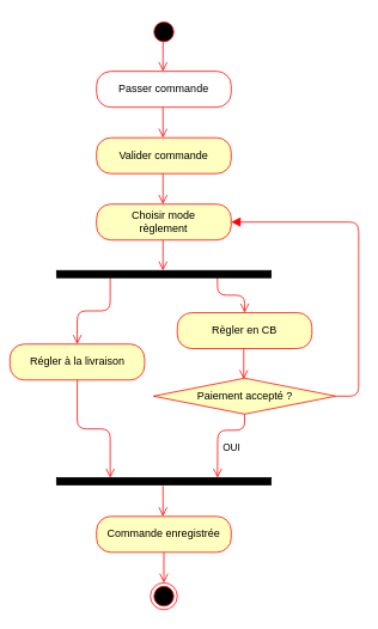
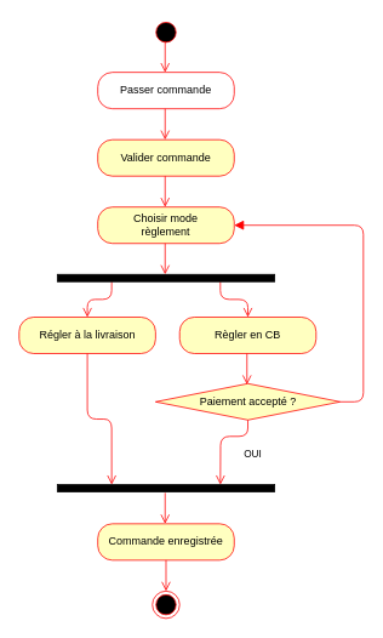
  <mxCell id="0" />
  <mxCell id="1" parent="0" />
  <mxCell id="2" value="Passer commande" style="rounded=1;whiteSpace=wrap;html=1;arcSize=40;fontColor=#000000;fillColor=#ffffff;strokeColor=#ff0000;labelBackgroundColor=none;" parent="1" vertex="1"><mxGeometry x="107" y="79" width="150" height="40" as="geometry" /></mxCell>
  <mxCell id="3" value="&lt;div&gt;Choisir mode&lt;/div&gt;&lt;div&gt;règlement&lt;br&gt;&lt;/div&gt;" style="rounded=1;whiteSpace=wrap;html=1;arcSize=40;fontColor=#000000;fillColor=#ffffc0;strokeColor=#ff0000;labelBackgroundColor=none;" parent="1" vertex="1"><mxGeometry x="107" y="227" width="150" height="40" as="geometry" /></mxCell>
  <mxCell id="4" value="" style="edgeStyle=orthogonalEdgeStyle;html=1;verticalAlign=bottom;endArrow=open;endSize=8;strokeColor=#ff0000;entryX=0.5;entryY=0;entryDx=0;entryDy=0;exitX=0.75;exitY=1;exitDx=0;exitDy=0;labelBackgroundColor=none;" parent="1" source="22" target="5" edge="1"><mxGeometry relative="1" as="geometry"><mxPoint x="182" y="411" as="targetPoint" /><mxPoint x="189" y="351" as="sourcePoint" /></mxGeometry></mxCell>
  <mxCell id="5" value="Règler en CB" style="rounded=1;whiteSpace=wrap;html=1;arcSize=40;fontColor=#000000;fillColor=#ffffc0;strokeColor=#ff0000;labelBackgroundColor=none;" parent="1" vertex="1"><mxGeometry x="197" y="348" width="150" height="40" as="geometry" /></mxCell>
  <mxCell id="6" value="Paiement accepté ?" style="rhombus;whiteSpace=wrap;html=1;fillColor=#ffffc0;strokeColor=#ff0000;labelBackgroundColor=none;" parent="1" vertex="1"><mxGeometry x="170.5" y="421" width="203" height="40" as="geometry" /></mxCell>
  <mxCell id="7" value="Commande enregistrée" style="rounded=1;whiteSpace=wrap;html=1;arcSize=40;fontColor=#000000;fillColor=#ffffc0;strokeColor=#ff0000;labelBackgroundColor=none;" parent="1" vertex="1"><mxGeometry x="107" y="575" width="150" height="40" as="geometry" /></mxCell>
  <mxCell id="8" value="" style="edgeStyle=orthogonalEdgeStyle;html=1;verticalAlign=bottom;endArrow=open;endSize=8;strokeColor=#ff0000;labelBackgroundColor=none;" parent="1" edge="1"><mxGeometry relative="1" as="geometry"><mxPoint x="182" y="649" as="targetPoint" /><mxPoint x="182" y="615" as="sourcePoint" /></mxGeometry></mxCell>
- <mxCell id="9" value="OUI" style="text;html=1;resizable=0;points=[];autosize=1;align=left;verticalAlign=top;spacingTop=-4;labelBackgroundColor=none;fontSize=11;" parent="1" vertex="1"><mxGeometry x="246" y="489.5" width="35" height="14" as="geometry" /></mxCell>
+ <mxCell id="9" value="OUI" style="text;html=1;resizable=0;points=[];autosize=1;align=left;verticalAlign=top;spacingTop=-4;labelBackgroundColor=none;fontSize=11;" parent="1" vertex="1"><mxGeometry x="266" y="489.5" width="35" height="14" as="geometry" /></mxCell>
  <mxCell id="10" value="" style="ellipse;html=1;shape=startState;fillColor=#000000;strokeColor=#ff0000;labelBackgroundColor=none;" parent="1" vertex="1"><mxGeometry x="167" y="20" width="30" height="30" as="geometry" /></mxCell>
  <mxCell id="11" value="" style="edgeStyle=orthogonalEdgeStyle;html=1;verticalAlign=bottom;endArrow=open;endSize=8;strokeColor=#ff0000;labelBackgroundColor=none;" parent="1" edge="1"><mxGeometry relative="1" as="geometry"><mxPoint x="181" y="79" as="targetPoint" /><mxPoint x="181" y="45" as="sourcePoint" /></mxGeometry></mxCell>
  <mxCell id="12" value="" style="ellipse;html=1;shape=endState;fillColor=#000000;strokeColor=#ff0000;labelBackgroundColor=none;" parent="1" vertex="1"><mxGeometry x="167" y="649" width="30" height="30" as="geometry" /></mxCell>
  <mxCell id="13" value="" style="html=1;verticalAlign=bottom;endArrow=block;endSize=8;strokeColor=#ff0000;entryX=1;entryY=0.5;entryDx=0;entryDy=0;labelBackgroundColor=none;exitX=1;exitY=0.5;exitDx=0;exitDy=0;" parent="1" source="6" target="3" edge="1"><mxGeometry relative="1" as="geometry"><mxPoint x="549" y="531" as="targetPoint" /><mxPoint x="610" y="344" as="sourcePoint" /><Array as="points"><mxPoint x="399" y="441" /><mxPoint x="399" y="247" /></Array></mxGeometry></mxCell>
  <mxCell id="14" value="Valider commande" style="rounded=1;whiteSpace=wrap;html=1;arcSize=40;fontColor=#000000;fillColor=#ffffc0;strokeColor=#ff0000;labelBackgroundColor=none;" parent="1" vertex="1"><mxGeometry x="107" y="153" width="150" height="40" as="geometry" /></mxCell>
  <mxCell id="15" value="" style="edgeStyle=orthogonalEdgeStyle;html=1;verticalAlign=bottom;endArrow=open;endSize=8;strokeColor=#ff0000;labelBackgroundColor=none;" parent="1" edge="1"><mxGeometry relative="1" as="geometry"><mxPoint x="181" y="227" as="targetPoint" /><mxPoint x="181" y="193" as="sourcePoint" /></mxGeometry></mxCell>
  <mxCell id="16" value="" style="edgeStyle=orthogonalEdgeStyle;html=1;verticalAlign=bottom;endArrow=open;endSize=8;strokeColor=#ff0000;labelBackgroundColor=none;" parent="1" edge="1"><mxGeometry relative="1" as="geometry"><mxPoint x="181" y="153" as="targetPoint" /><mxPoint x="181" y="119" as="sourcePoint" /></mxGeometry></mxCell>
  <mxCell id="17" value="" style="html=1;verticalAlign=bottom;endArrow=open;endSize=8;strokeColor=#ff0000;exitX=0.5;exitY=1;exitDx=0;exitDy=0;entryX=0.75;entryY=0;entryDx=0;entryDy=0;labelBackgroundColor=none;" parent="1" source="6" target="21" edge="1"><mxGeometry relative="1" as="geometry"><mxPoint x="267" y="367" as="targetPoint" /><mxPoint x="482" y="461" as="sourcePoint" /><Array as="points"><mxPoint x="272" y="479" /><mxPoint x="242" y="479" /></Array></mxGeometry></mxCell>
- <mxCell id="18" value="Régler à la livraison" style="rounded=1;whiteSpace=wrap;html=1;arcSize=40;fontColor=#000000;fillColor=#ffffc0;strokeColor=#ff0000;labelBackgroundColor=none;" parent="1" vertex="1"><mxGeometry x="10.5" y="383" width="150" height="40" as="geometry" /></mxCell>
+ <mxCell id="18" value="Régler à la livraison" style="rounded=1;whiteSpace=wrap;html=1;arcSize=40;fontColor=#000000;fillColor=#ffffc0;strokeColor=#ff0000;labelBackgroundColor=none;" parent="1" vertex="1"><mxGeometry x="20.5" y="348" width="150" height="40" as="geometry" /></mxCell>
  <mxCell id="19" value="" style="edgeStyle=orthogonalEdgeStyle;html=1;verticalAlign=bottom;endArrow=open;endSize=8;strokeColor=#ff0000;entryX=0.5;entryY=0;entryDx=0;entryDy=0;exitX=0.25;exitY=1;exitDx=0;exitDy=0;labelBackgroundColor=none;" parent="1" source="22" target="18" edge="1"><mxGeometry relative="1" as="geometry"><mxPoint x="282" y="421" as="targetPoint" /><mxPoint x="182" y="354" as="sourcePoint" /></mxGeometry></mxCell>
  <mxCell id="20" value="" style="edgeStyle=orthogonalEdgeStyle;html=1;verticalAlign=bottom;endArrow=open;endSize=8;strokeColor=#ff0000;exitX=0.5;exitY=1;exitDx=0;exitDy=0;entryX=0.25;entryY=0;entryDx=0;entryDy=0;labelBackgroundColor=none;" parent="1" source="18" target="21" edge="1"><mxGeometry relative="1" as="geometry"><mxPoint x="168" y="487" as="targetPoint" /><mxPoint x="192" y="387" as="sourcePoint" /></mxGeometry></mxCell>
  <mxCell id="21" value="" style="rounded=0;whiteSpace=wrap;html=1;fillColor=#000000;labelBackgroundColor=none;" parent="1" vertex="1"><mxGeometry x="62.5" y="532" width="239" height="8" as="geometry" /></mxCell>
  <mxCell id="22" value="" style="rounded=0;whiteSpace=wrap;html=1;fillColor=#000000;labelBackgroundColor=none;" parent="1" vertex="1"><mxGeometry x="62.5" y="301" width="239" height="8" as="geometry" /></mxCell>
  <mxCell id="23" value="" style="edgeStyle=orthogonalEdgeStyle;html=1;verticalAlign=bottom;endArrow=open;endSize=8;strokeColor=#ff0000;labelBackgroundColor=none;" parent="1" edge="1"><mxGeometry relative="1" as="geometry"><mxPoint x="181" y="301" as="targetPoint" /><mxPoint x="181" y="267" as="sourcePoint" /></mxGeometry></mxCell>
  <mxCell id="24" value="" style="edgeStyle=orthogonalEdgeStyle;html=1;verticalAlign=bottom;endArrow=open;endSize=8;strokeColor=#ff0000;labelBackgroundColor=none;" parent="1" edge="1"><mxGeometry relative="1" as="geometry"><mxPoint x="271" y="422" as="targetPoint" /><mxPoint x="271" y="388" as="sourcePoint" /></mxGeometry></mxCell>
  <mxCell id="25" value="" style="edgeStyle=orthogonalEdgeStyle;html=1;verticalAlign=bottom;endArrow=open;endSize=8;strokeColor=#ff0000;labelBackgroundColor=none;" parent="1" edge="1"><mxGeometry relative="1" as="geometry"><mxPoint x="181" y="575" as="targetPoint" /><mxPoint x="181" y="541" as="sourcePoint" /></mxGeometry></mxCell>
